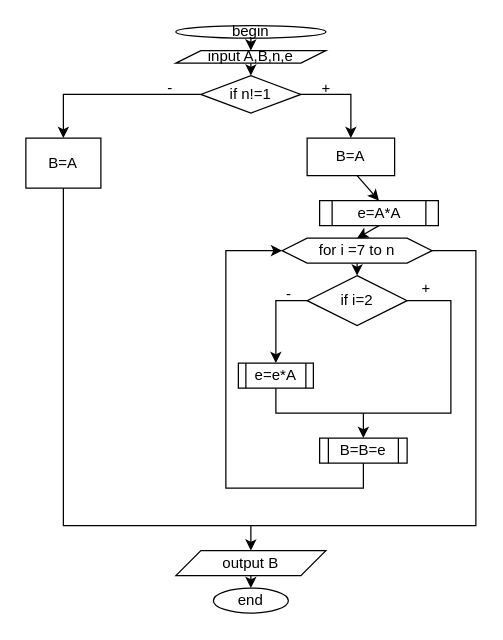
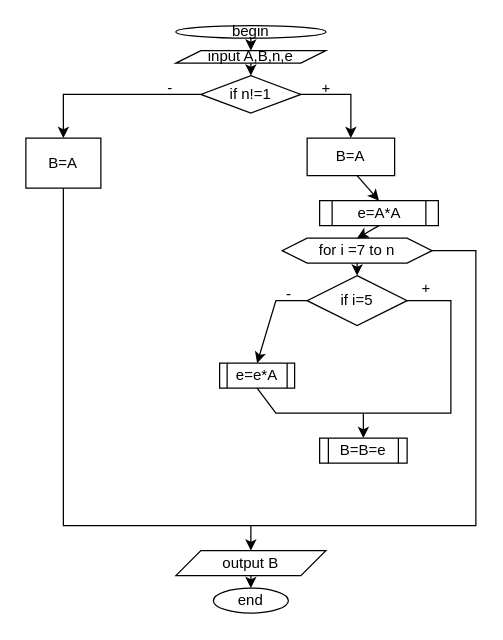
  <mxCell id="0" />
  <mxCell id="1" parent="0" />
  <mxCell id="2" value="begin" style="ellipse;whiteSpace=wrap;html=1;" parent="1" vertex="1"><mxGeometry x="140" y="20" width="120" height="10" as="geometry" /></mxCell>
  <mxCell id="3" value="input A,B,n,e" style="shape=parallelogram;perimeter=parallelogramPerimeter;whiteSpace=wrap;html=1;fixedSize=1;" parent="1" vertex="1"><mxGeometry x="140" y="40" width="120" height="10" as="geometry" /></mxCell>
  <mxCell id="4" value="if n!=1" style="rhombus;whiteSpace=wrap;html=1;" parent="1" vertex="1"><mxGeometry x="160" y="60" width="80" height="30" as="geometry" /></mxCell>
  <mxCell id="5" value="B=A" style="rounded=0;whiteSpace=wrap;html=1;" parent="1" vertex="1"><mxGeometry x="20" y="110" width="60" height="40" as="geometry" /></mxCell>
  <mxCell id="6" value="B=A" style="rounded=0;whiteSpace=wrap;html=1;" parent="1" vertex="1"><mxGeometry x="245" y="110" width="70" height="30" as="geometry" /></mxCell>
  <mxCell id="7" value="e=A*A" style="shape=process;whiteSpace=wrap;html=1;backgroundOutline=1;" parent="1" vertex="1"><mxGeometry x="255" y="160" width="95" height="20" as="geometry" /></mxCell>
  <mxCell id="8" value="for i =7 to n" style="shape=hexagon;perimeter=hexagonPerimeter2;whiteSpace=wrap;html=1;fixedSize=1;" parent="1" vertex="1"><mxGeometry x="225" y="190" width="120" height="20" as="geometry" /></mxCell>
- <mxCell id="9" value="if i=2" style="rhombus;whiteSpace=wrap;html=1;" parent="1" vertex="1"><mxGeometry x="245" y="220" width="80" height="40" as="geometry" /></mxCell>
- <mxCell id="10" value="e=e*A" style="shape=process;whiteSpace=wrap;html=1;backgroundOutline=1;" parent="1" vertex="1"><mxGeometry x="190" y="290" width="60" height="20" as="geometry" /></mxCell>
+ <mxCell id="9" value="if i=5" style="rhombus;whiteSpace=wrap;html=1;" parent="1" vertex="1"><mxGeometry x="245" y="220" width="80" height="40" as="geometry" /></mxCell>
+ <mxCell id="10" value="e=e*A" style="shape=process;whiteSpace=wrap;html=1;backgroundOutline=1;" parent="1" vertex="1"><mxGeometry x="175" y="290" width="60" height="20" as="geometry" /></mxCell>
  <mxCell id="11" value="B=B=e" style="shape=process;whiteSpace=wrap;html=1;backgroundOutline=1;" parent="1" vertex="1"><mxGeometry x="255" y="350" width="70" height="20" as="geometry" /></mxCell>
  <mxCell id="12" value="" style="endArrow=classic;html=1;rounded=0;exitX=0;exitY=0.5;exitDx=0;exitDy=0;entryX=0.5;entryY=0;entryDx=0;entryDy=0;" parent="1" source="4" target="5" edge="1"><mxGeometry width="50" height="50" relative="1" as="geometry"><mxPoint x="-10" y="110" as="sourcePoint" /><mxPoint x="110" y="110" as="targetPoint" /><Array as="points"><mxPoint x="50" y="75" /></Array></mxGeometry></mxCell>
  <mxCell id="13" value="" style="endArrow=classic;html=1;rounded=0;exitX=0.5;exitY=1;exitDx=0;exitDy=0;entryX=0.5;entryY=0;entryDx=0;entryDy=0;" parent="1" source="7" target="8" edge="1"><mxGeometry width="50" height="50" relative="1" as="geometry"><mxPoint x="320" y="190" as="sourcePoint" /><mxPoint x="365" y="220" as="targetPoint" /></mxGeometry></mxCell>
  <mxCell id="14" value="" style="endArrow=classic;html=1;rounded=0;exitX=0.5;exitY=1;exitDx=0;exitDy=0;entryX=0.5;entryY=0;entryDx=0;entryDy=0;" parent="1" source="8" target="9" edge="1"><mxGeometry width="50" height="50" relative="1" as="geometry"><mxPoint x="280" y="260" as="sourcePoint" /><mxPoint x="330" y="210" as="targetPoint" /></mxGeometry></mxCell>
  <mxCell id="15" value="" style="endArrow=classic;html=1;rounded=0;exitX=0;exitY=0.5;exitDx=0;exitDy=0;entryX=0.5;entryY=0;entryDx=0;entryDy=0;" parent="1" source="9" target="10" edge="1"><mxGeometry width="50" height="50" relative="1" as="geometry"><mxPoint x="80" y="260" as="sourcePoint" /><mxPoint x="130" y="210" as="targetPoint" /><Array as="points"><mxPoint x="220" y="240" /></Array></mxGeometry></mxCell>
  <mxCell id="16" value="" style="endArrow=none;html=1;rounded=0;exitX=0.5;exitY=1;exitDx=0;exitDy=0;entryX=1;entryY=0.5;entryDx=0;entryDy=0;" parent="1" source="10" target="9" edge="1"><mxGeometry width="50" height="50" relative="1" as="geometry"><mxPoint x="370" y="310" as="sourcePoint" /><mxPoint x="420" y="260" as="targetPoint" /><Array as="points"><mxPoint x="220" y="330" /><mxPoint x="360" y="330" /><mxPoint x="360" y="240" /></Array></mxGeometry></mxCell>
  <mxCell id="17" value="" style="endArrow=classic;html=1;rounded=0;entryX=0.5;entryY=0;entryDx=0;entryDy=0;" parent="1" target="11" edge="1"><mxGeometry width="50" height="50" relative="1" as="geometry"><mxPoint x="290" y="330" as="sourcePoint" /><mxPoint x="200" y="390" as="targetPoint" /></mxGeometry></mxCell>
  <mxCell id="18" value="" style="endArrow=classic;html=1;rounded=0;entryX=0.5;entryY=0;entryDx=0;entryDy=0;" parent="1" target="7" edge="1"><mxGeometry width="50" height="50" relative="1" as="geometry"><mxPoint x="285" y="140" as="sourcePoint" /><mxPoint x="400" y="140" as="targetPoint" /></mxGeometry></mxCell>
  <mxCell id="19" value="" style="endArrow=classic;html=1;rounded=0;exitX=0.5;exitY=1;exitDx=0;exitDy=0;entryX=0.5;entryY=0;entryDx=0;entryDy=0;" parent="1" source="2" target="3" edge="1"><mxGeometry width="50" height="50" relative="1" as="geometry"><mxPoint x="10" y="-20" as="sourcePoint" /><mxPoint x="60" y="-70" as="targetPoint" /></mxGeometry></mxCell>
  <mxCell id="20" value="" style="endArrow=classic;html=1;rounded=0;exitX=0.5;exitY=1;exitDx=0;exitDy=0;entryX=0.5;entryY=0;entryDx=0;entryDy=0;dashed=1;" parent="1" source="3" target="4" edge="1"><mxGeometry width="50" height="50" relative="1" as="geometry"><mxPoint x="50" y="10" as="sourcePoint" /><mxPoint x="100" y="-40" as="targetPoint" /></mxGeometry></mxCell>
  <mxCell id="21" value="output B" style="shape=parallelogram;perimeter=parallelogramPerimeter;whiteSpace=wrap;html=1;fixedSize=1;" parent="1" vertex="1"><mxGeometry x="140" y="440" width="120" height="20" as="geometry" /></mxCell>
  <mxCell id="22" value="" style="endArrow=classic;html=1;rounded=0;exitX=0.5;exitY=1;exitDx=0;exitDy=0;" parent="1" source="21" edge="1"><mxGeometry width="50" height="50" relative="1" as="geometry"><mxPoint x="320" y="480" as="sourcePoint" /><mxPoint x="200" y="470" as="targetPoint" /></mxGeometry></mxCell>
  <mxCell id="23" value="end" style="ellipse;whiteSpace=wrap;html=1;" parent="1" vertex="1"><mxGeometry x="170" y="470" width="60" height="20" as="geometry" /></mxCell>
  <mxCell id="24" value="+" style="text;html=1;align=center;verticalAlign=middle;resizable=0;points=[];autosize=1;strokeColor=none;fillColor=none;" parent="1" vertex="1"><mxGeometry x="245" y="55" width="30" height="30" as="geometry" /></mxCell>
  <mxCell id="25" value="-" style="text;html=1;align=center;verticalAlign=middle;resizable=0;points=[];autosize=1;strokeColor=none;fillColor=none;" parent="1" vertex="1"><mxGeometry x="120" y="55" width="30" height="30" as="geometry" /></mxCell>
  <mxCell id="26" value="+" style="text;html=1;align=center;verticalAlign=middle;resizable=0;points=[];autosize=1;strokeColor=none;fillColor=none;" parent="1" vertex="1"><mxGeometry x="325" y="215" width="30" height="30" as="geometry" /></mxCell>
  <mxCell id="27" value="-" style="text;html=1;align=center;verticalAlign=middle;resizable=0;points=[];autosize=1;strokeColor=none;fillColor=none;" parent="1" vertex="1"><mxGeometry x="215" y="220" width="30" height="30" as="geometry" /></mxCell>
- <mxCell id="28" value="" style="endArrow=classic;html=1;rounded=0;exitX=0.5;exitY=1;exitDx=0;exitDy=0;entryX=0;entryY=0.5;entryDx=0;entryDy=0;" edge="1" parent="1" source="11" target="8"><mxGeometry width="50" height="50" relative="1" as="geometry"><mxPoint x="140" y="360" as="sourcePoint" /><mxPoint x="190" y="310" as="targetPoint" /><Array as="points"><mxPoint x="290" y="390" /><mxPoint x="180" y="390" /><mxPoint x="180" y="200" /></Array></mxGeometry></mxCell>
  <mxCell id="29" value="" style="endArrow=classic;html=1;rounded=0;exitX=1;exitY=0.5;exitDx=0;exitDy=0;entryX=0.5;entryY=0;entryDx=0;entryDy=0;" edge="1" parent="1" source="4" target="6"><mxGeometry width="50" height="50" relative="1" as="geometry"><mxPoint x="340" y="60" as="sourcePoint" /><mxPoint x="390" y="10" as="targetPoint" /><Array as="points"><mxPoint x="280" y="75" /></Array></mxGeometry></mxCell>
  <mxCell id="30" value="" style="endArrow=none;html=1;rounded=0;exitX=0.5;exitY=1;exitDx=0;exitDy=0;entryX=1;entryY=0.5;entryDx=0;entryDy=0;" edge="1" parent="1" source="5" target="8"><mxGeometry width="50" height="50" relative="1" as="geometry"><mxPoint x="280" y="300" as="sourcePoint" /><mxPoint x="330" y="250" as="targetPoint" /><Array as="points"><mxPoint x="50" y="420" /><mxPoint x="380" y="420" /><mxPoint x="380" y="200" /></Array></mxGeometry></mxCell>
  <mxCell id="31" value="" style="endArrow=classic;html=1;rounded=0;entryX=0.5;entryY=0;entryDx=0;entryDy=0;" edge="1" parent="1" target="21"><mxGeometry width="50" height="50" relative="1" as="geometry"><mxPoint x="200" y="420" as="sourcePoint" /><mxPoint x="460" y="490" as="targetPoint" /></mxGeometry></mxCell>
